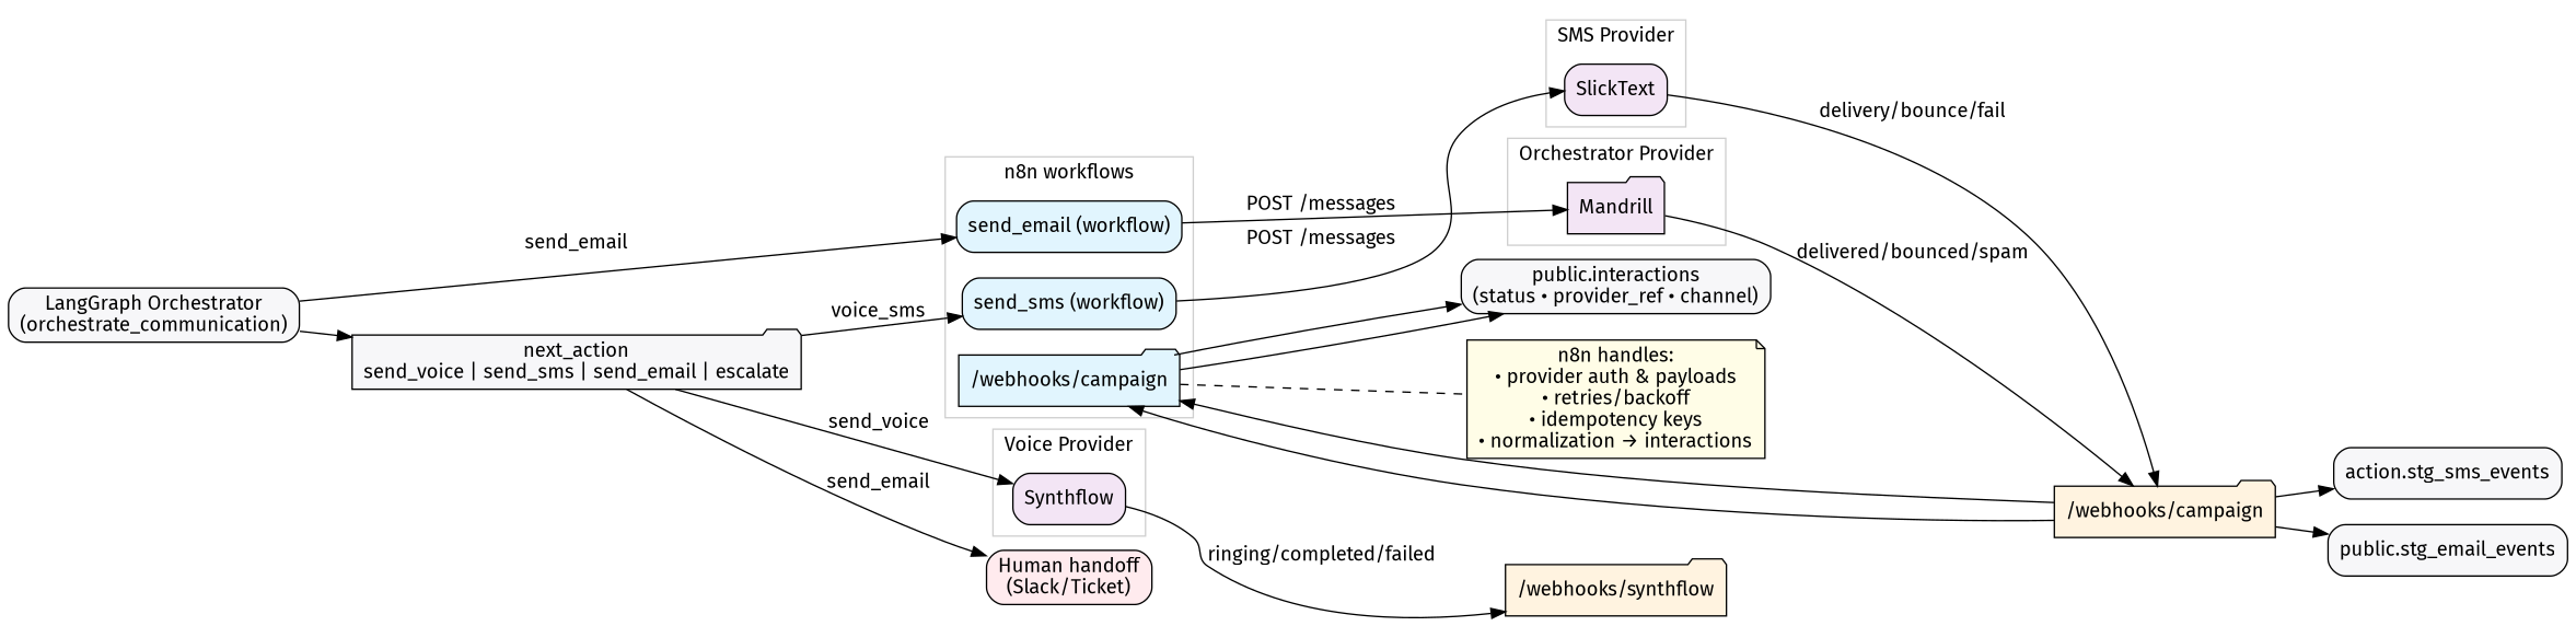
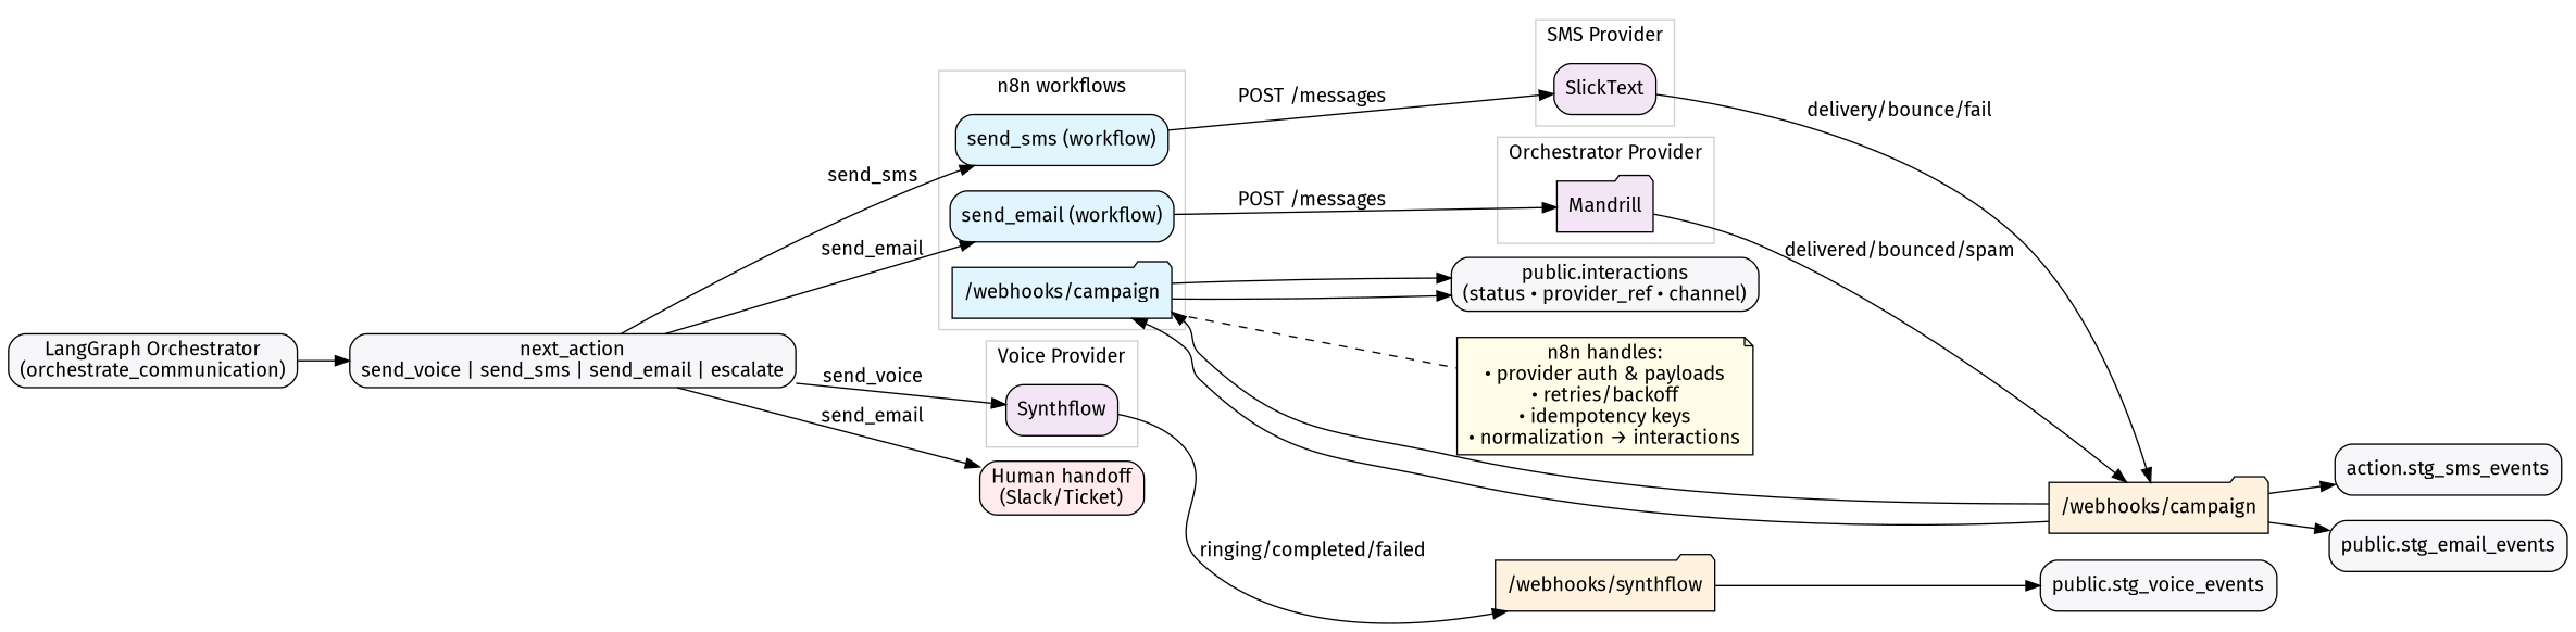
  digraph {
    fontname="Fira Sans"
    rankdir=LR
    node [color="#999" fillcolor="#f7f7f9" fontname="Fira Sans" shape=box style="rounded,filled"]
    edge [color="#666" fontname="Fira Sans"]
    n1 [fillcolor="#E1F5FE" label="send_sms (workflow)"]
    n2 [fillcolor="#E1F5FE" label="send_email (workflow)"]
    n3 [fillcolor="#E1F5FE" label="/webhooks/campaign" shape=folder]
    n4 [fillcolor="#F3E5F5" label=Synthflow]
    n5 [fillcolor="#F3E5F5" label=SlickText]
    n6 [fillcolor="#F3E5F5" label=Mandrill shape=folder]
    n7 [label="public.interactions\n(status • provider_ref • channel)"]
    n8 [fillcolor="#FFFDE7" label="n8n handles:\n• provider auth & payloads\n• retries/backoff\n• idempotency keys\n• normalization → interactions" shape=note style=filled]
    n9 [fillcolor="#FFF3E0" label="/webhooks/synthflow" shape=folder]
    n10 [fillcolor="#FFF3E0" label="/webhooks/campaign" shape=folder]
    n11 [label="LangGraph Orchestrator\n(orchestrate_communication)"]
-   n12 [label="next_action\nsend_voice | send_sms | send_email | escalate" shape=folder]
+   n12 [label="next_action\nsend_voice | send_sms | send_email | escalate"]
    n13 [fillcolor="#FFEBEE" label="Human handoff\n(Slack/Ticket)"]
+   n14 [label="public.stg_voice_events"]
    n15 [label="action.stg_sms_events"]
    n16 [label="public.stg_email_events"]
    subgraph cluster_1 {
      color="#cfcfcf"
      label="n8n workflows"
      n1
      n2
      n3
    }
    subgraph cluster_2 {
      color="#cfcfcf"
      label="Voice Provider"
      n4
    }
    subgraph cluster_3 {
      color="#cfcfcf"
      label="SMS Provider"
      n5
    }
    subgraph cluster_4 {
      color="#cfcfcf"
      label="Orchestrator Provider"
      n6
    }
    n1 -> n5 [label="POST /messages"]
    n2 -> n6 [label="POST /messages"]
    n3 -> n7
    n3 -> n7
    n3 -> n8 [arrowhead=none style=dashed]
    n4 -> n9 [label="ringing/completed/failed"]
    n5 -> n10 [label="delivery/bounce/fail"]
    n6 -> n10 [label="delivered/bounced/spam"]
+   n9 -> n14
    n10 -> n3
    n10 -> n3
    n10 -> n15
    n10 -> n16
    n11 -> n12
-   n12 -> n1 [label=voice_sms]
-   n11 -> n2 [label=send_email]
+   n12 -> n1 [label=send_sms]
+   n12 -> n2 [label=send_email]
    n12 -> n4 [label=send_voice]
    n12 -> n13 [label=send_email]
  }
